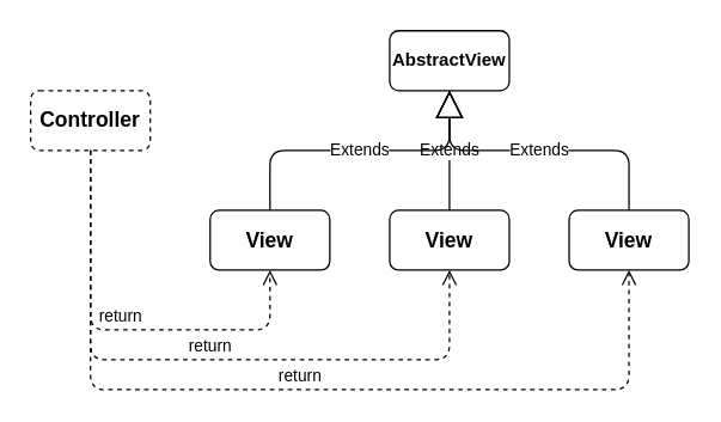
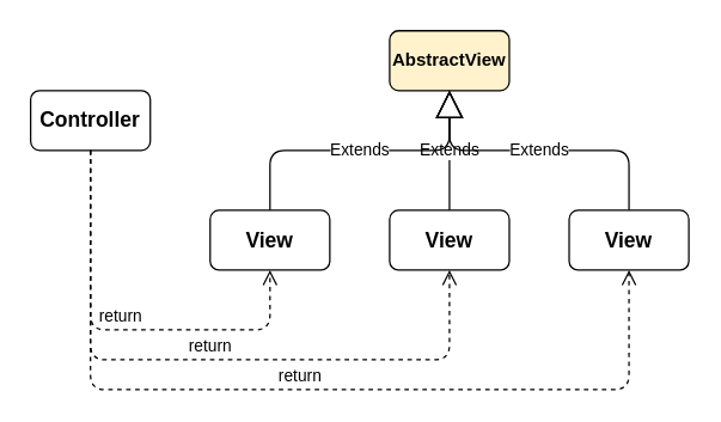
  <mxCell id="0" />
  <mxCell id="1" parent="0" />
- <mxCell id="2" value="&lt;font style=&quot;font-size: 14px&quot;&gt;&lt;b&gt;Controller&lt;/b&gt;&lt;/font&gt;" style="rounded=1;whiteSpace=wrap;html=1;dashed=1;" vertex="1" parent="1"><mxGeometry x="20" y="60" width="80" height="40" as="geometry" /></mxCell>
- <mxCell id="3" value="&lt;b&gt;AbstractView&lt;/b&gt;" style="rounded=1;whiteSpace=wrap;html=1;" vertex="1" parent="1"><mxGeometry x="260" y="20" width="80" height="40" as="geometry" /></mxCell>
+ <mxCell id="2" value="&lt;font style=&quot;font-size: 14px&quot;&gt;&lt;b&gt;Controller&lt;/b&gt;&lt;/font&gt;" style="rounded=1;whiteSpace=wrap;html=1;" vertex="1" parent="1"><mxGeometry x="20" y="60" width="80" height="40" as="geometry" /></mxCell>
+ <mxCell id="3" value="&lt;b&gt;AbstractView&lt;/b&gt;" style="rounded=1;whiteSpace=wrap;html=1;fillColor=#fff2cc;" vertex="1" parent="1"><mxGeometry x="260" y="20" width="80" height="40" as="geometry" /></mxCell>
  <mxCell id="4" value="&lt;b&gt;&lt;font style=&quot;font-size: 14px&quot;&gt;View&lt;/font&gt;&lt;/b&gt;" style="rounded=1;whiteSpace=wrap;html=1;" vertex="1" parent="1"><mxGeometry x="260" y="140" width="80" height="40" as="geometry" /></mxCell>
  <mxCell id="5" value="&lt;b&gt;&lt;font style=&quot;font-size: 14px&quot;&gt;View&lt;/font&gt;&lt;/b&gt;" style="rounded=1;whiteSpace=wrap;html=1;" vertex="1" parent="1"><mxGeometry x="140" y="140" width="80" height="40" as="geometry" /></mxCell>
  <mxCell id="6" value="&lt;b&gt;&lt;font style=&quot;font-size: 14px&quot;&gt;View&lt;/font&gt;&lt;/b&gt;" style="rounded=1;whiteSpace=wrap;html=1;" vertex="1" parent="1"><mxGeometry x="380" y="140" width="80" height="40" as="geometry" /></mxCell>
  <mxCell id="7" value="Extends" style="endArrow=block;endSize=16;endFill=0;html=1;exitX=0.5;exitY=0;exitDx=0;exitDy=0;" edge="1" parent="1" source="4"><mxGeometry width="160" relative="1" as="geometry"><mxPoint x="140" y="60" as="sourcePoint" /><mxPoint x="300" y="60" as="targetPoint" /></mxGeometry></mxCell>
  <mxCell id="8" value="Extends" style="endArrow=block;endSize=16;endFill=0;html=1;exitX=0.5;exitY=0;exitDx=0;exitDy=0;" edge="1" parent="1" source="6"><mxGeometry width="160" relative="1" as="geometry"><mxPoint x="310" y="150" as="sourcePoint" /><mxPoint x="300" y="60" as="targetPoint" /><Array as="points"><mxPoint x="420" y="100" /><mxPoint x="300" y="100" /></Array></mxGeometry></mxCell>
  <mxCell id="9" value="Extends" style="endArrow=block;endSize=16;endFill=0;html=1;exitX=0.5;exitY=0;exitDx=0;exitDy=0;" edge="1" parent="1" source="5"><mxGeometry width="160" relative="1" as="geometry"><mxPoint x="310" y="150" as="sourcePoint" /><mxPoint x="300" y="60" as="targetPoint" /><Array as="points"><mxPoint x="180" y="100" /><mxPoint x="300" y="100" /></Array></mxGeometry></mxCell>
  <mxCell id="10" value="return" style="html=1;verticalAlign=bottom;endArrow=open;dashed=1;endSize=8;exitX=0.5;exitY=1;exitDx=0;exitDy=0;entryX=0.5;entryY=1;entryDx=0;entryDy=0;" edge="1" parent="1" source="2" target="5"><mxGeometry relative="1" as="geometry"><mxPoint x="80" y="130" as="sourcePoint" /><mxPoint x="70" y="300" as="targetPoint" /><Array as="points"><mxPoint x="60" y="220" /><mxPoint x="180" y="220" /></Array></mxGeometry></mxCell>
  <mxCell id="11" value="return" style="html=1;verticalAlign=bottom;endArrow=open;dashed=1;endSize=8;exitX=0.5;exitY=1;exitDx=0;exitDy=0;entryX=0.5;entryY=1;entryDx=0;entryDy=0;" edge="1" parent="1" source="2" target="4"><mxGeometry relative="1" as="geometry"><mxPoint x="180" y="180" as="sourcePoint" /><mxPoint x="300" y="260" as="targetPoint" /><Array as="points"><mxPoint x="60" y="240" /><mxPoint x="300" y="240" /></Array></mxGeometry></mxCell>
  <mxCell id="12" value="return" style="html=1;verticalAlign=bottom;endArrow=open;dashed=1;endSize=8;exitX=0.5;exitY=1;exitDx=0;exitDy=0;entryX=0.5;entryY=1;entryDx=0;entryDy=0;" edge="1" parent="1" source="2" target="6"><mxGeometry relative="1" as="geometry"><mxPoint x="80" y="120" as="sourcePoint" /><mxPoint x="200" y="200" as="targetPoint" /><Array as="points"><mxPoint x="60" y="260" /><mxPoint x="420" y="260" /></Array></mxGeometry></mxCell>
